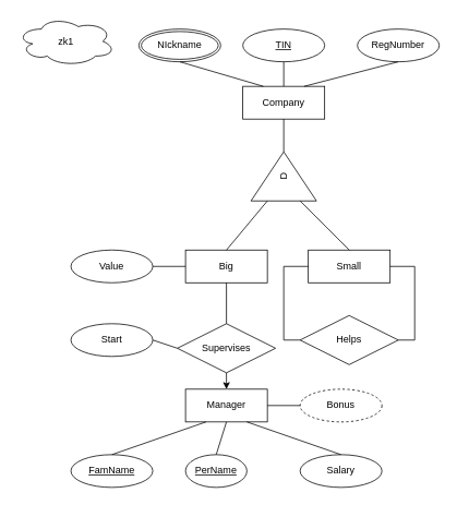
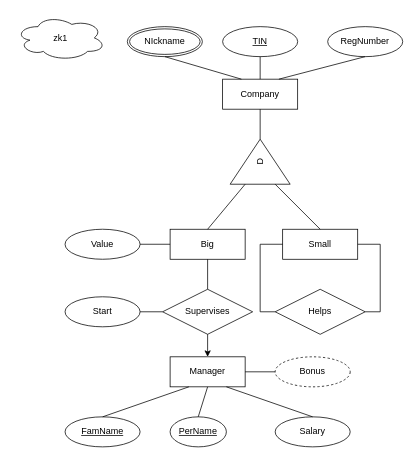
  <mxCell id="0" />
  <mxCell id="1" parent="0" />
  <mxCell id="2" value="Company" style="whiteSpace=wrap;html=1;align=center;" parent="1" vertex="1"><mxGeometry x="296" y="105" width="100" height="40" as="geometry" /></mxCell>
  <mxCell id="3" value="Value" style="ellipse;whiteSpace=wrap;html=1;align=center;" parent="1" vertex="1"><mxGeometry x="86" y="305" width="100" height="40" as="geometry" /></mxCell>
  <mxCell id="4" value="NIckname" style="ellipse;shape=doubleEllipse;margin=3;whiteSpace=wrap;html=1;align=center;" parent="1" vertex="1"><mxGeometry x="169" y="35" width="100" height="40" as="geometry" /></mxCell>
  <mxCell id="5" value="TIN" style="ellipse;whiteSpace=wrap;html=1;align=center;fontStyle=4;" parent="1" vertex="1"><mxGeometry x="296" y="35" width="100" height="40" as="geometry" /></mxCell>
  <mxCell id="6" value="D" style="triangle;whiteSpace=wrap;html=1;rotation=-90;" parent="1" vertex="1"><mxGeometry x="316" y="175" width="60" height="80" as="geometry" /></mxCell>
  <mxCell id="7" value="Big" style="whiteSpace=wrap;html=1;align=center;" parent="1" vertex="1"><mxGeometry x="226" y="305" width="100" height="40" as="geometry" /></mxCell>
  <mxCell id="8" value="Small" style="whiteSpace=wrap;html=1;align=center;" parent="1" vertex="1"><mxGeometry x="376" y="305" width="100" height="40" as="geometry" /></mxCell>
  <mxCell id="9" value="" style="endArrow=none;html=1;entryX=1;entryY=0.5;entryDx=0;entryDy=0;exitX=0;exitY=0.5;exitDx=0;exitDy=0;" parent="1" source="7" target="3" edge="1"><mxGeometry width="50" height="50" relative="1" as="geometry"><mxPoint x="136" y="365" as="sourcePoint" /><mxPoint x="186" y="315" as="targetPoint" /></mxGeometry></mxCell>
  <mxCell id="10" value="Helps" style="shape=rhombus;perimeter=rhombusPerimeter;whiteSpace=wrap;html=1;align=center;" parent="1" vertex="1"><mxGeometry x="366" y="385" width="120" height="60" as="geometry" /></mxCell>
  <mxCell id="11" value="" style="endArrow=none;html=1;entryX=1;entryY=0.5;entryDx=0;entryDy=0;rounded=0;" parent="1" source="10" target="8" edge="1"><mxGeometry width="50" height="50" relative="1" as="geometry"><mxPoint x="506" y="465" as="sourcePoint" /><mxPoint x="646" y="375" as="targetPoint" /><Array as="points"><mxPoint x="506" y="415" /><mxPoint x="506" y="325" /></Array></mxGeometry></mxCell>
  <mxCell id="12" value="" style="endArrow=none;html=1;exitX=0;exitY=0.5;exitDx=0;exitDy=0;entryX=0;entryY=0.5;entryDx=0;entryDy=0;rounded=0;" parent="1" source="10" target="8" edge="1"><mxGeometry width="50" height="50" relative="1" as="geometry"><mxPoint x="316" y="425" as="sourcePoint" /><mxPoint x="346" y="315" as="targetPoint" /><Array as="points"><mxPoint x="346" y="415" /><mxPoint x="346" y="325" /></Array></mxGeometry></mxCell>
  <mxCell id="13" value="Manager" style="whiteSpace=wrap;html=1;align=center;" parent="1" vertex="1"><mxGeometry x="226" y="475" width="100" height="40" as="geometry" /></mxCell>
  <mxCell id="14" value="RegNumber" style="ellipse;whiteSpace=wrap;html=1;align=center;" parent="1" vertex="1"><mxGeometry x="436" y="35" width="100" height="40" as="geometry" /></mxCell>
  <mxCell id="15" value="FamName" style="ellipse;whiteSpace=wrap;html=1;align=center;fontStyle=4;" parent="1" vertex="1"><mxGeometry x="86" y="555" width="100" height="40" as="geometry" /></mxCell>
  <mxCell id="16" value="Salary" style="ellipse;whiteSpace=wrap;html=1;align=center;" parent="1" vertex="1"><mxGeometry x="366" y="555" width="100" height="40" as="geometry" /></mxCell>
  <mxCell id="17" value="PerName" style="ellipse;whiteSpace=wrap;html=1;align=center;fontStyle=4;" parent="1" vertex="1"><mxGeometry x="226" y="555" width="75" height="40" as="geometry" /></mxCell>
  <mxCell id="18" value="" style="endArrow=none;html=1;entryX=0.25;entryY=1;entryDx=0;entryDy=0;exitX=0.5;exitY=0;exitDx=0;exitDy=0;" parent="1" source="15" target="13" edge="1"><mxGeometry width="50" height="50" relative="1" as="geometry"><mxPoint x="166" y="570" as="sourcePoint" /><mxPoint x="251" y="540" as="targetPoint" /></mxGeometry></mxCell>
  <mxCell id="19" value="" style="endArrow=none;html=1;exitX=0.5;exitY=0;exitDx=0;exitDy=0;entryX=0.5;entryY=1;entryDx=0;entryDy=0;" parent="1" source="17" target="13" edge="1"><mxGeometry width="50" height="50" relative="1" as="geometry"><mxPoint x="356" y="470" as="sourcePoint" /><mxPoint x="276" y="540" as="targetPoint" /></mxGeometry></mxCell>
  <mxCell id="20" value="" style="endArrow=none;html=1;entryX=0.75;entryY=1;entryDx=0;entryDy=0;exitX=0.5;exitY=0;exitDx=0;exitDy=0;" parent="1" source="16" target="13" edge="1"><mxGeometry width="50" height="50" relative="1" as="geometry"><mxPoint x="296" y="770" as="sourcePoint" /><mxPoint x="301" y="540" as="targetPoint" /></mxGeometry></mxCell>
- <mxCell id="21" value="Supervises" style="shape=rhombus;perimeter=rhombusPerimeter;whiteSpace=wrap;html=1;align=center;" parent="1" vertex="1"><mxGeometry x="216" y="395" width="120" height="60" as="geometry" /></mxCell>
+ <mxCell id="21" value="Supervises" style="shape=rhombus;perimeter=rhombusPerimeter;whiteSpace=wrap;html=1;align=center;" parent="1" vertex="1"><mxGeometry x="216" y="385" width="120" height="60" as="geometry" /></mxCell>
  <mxCell id="22" value="Start" style="ellipse;whiteSpace=wrap;html=1;align=center;" parent="1" vertex="1"><mxGeometry x="86" y="395" width="100" height="40" as="geometry" /></mxCell>
  <mxCell id="23" value="" style="endArrow=none;html=1;exitX=1;exitY=0.5;exitDx=0;exitDy=0;entryX=0;entryY=0.5;entryDx=0;entryDy=0;" parent="1" source="22" target="21" edge="1"><mxGeometry width="50" height="50" relative="1" as="geometry"><mxPoint x="166" y="365" as="sourcePoint" /><mxPoint x="216" y="315" as="targetPoint" /></mxGeometry></mxCell>
  <mxCell id="24" value="" style="endArrow=none;html=1;entryX=0.5;entryY=1;entryDx=0;entryDy=0;exitX=1;exitY=0.5;exitDx=0;exitDy=0;" parent="1" source="6" target="2" edge="1"><mxGeometry width="50" height="50" relative="1" as="geometry"><mxPoint x="416" y="255" as="sourcePoint" /><mxPoint x="466" y="205" as="targetPoint" /></mxGeometry></mxCell>
  <mxCell id="25" value="" style="endArrow=none;html=1;entryX=0;entryY=0.25;entryDx=0;entryDy=0;exitX=0.5;exitY=0;exitDx=0;exitDy=0;" parent="1" source="7" target="6" edge="1"><mxGeometry width="50" height="50" relative="1" as="geometry"><mxPoint x="466" y="265" as="sourcePoint" /><mxPoint x="516" y="215" as="targetPoint" /></mxGeometry></mxCell>
  <mxCell id="26" value="" style="endArrow=none;html=1;entryX=0.5;entryY=0;entryDx=0;entryDy=0;exitX=0;exitY=0.75;exitDx=0;exitDy=0;" parent="1" source="6" target="8" edge="1"><mxGeometry width="50" height="50" relative="1" as="geometry"><mxPoint x="396" y="245" as="sourcePoint" /><mxPoint x="446" y="195" as="targetPoint" /></mxGeometry></mxCell>
  <mxCell id="27" value="" style="endArrow=none;html=1;entryX=0.5;entryY=1;entryDx=0;entryDy=0;exitX=0.75;exitY=0;exitDx=0;exitDy=0;" parent="1" source="2" target="14" edge="1"><mxGeometry width="50" height="50" relative="1" as="geometry"><mxPoint x="456" y="225" as="sourcePoint" /><mxPoint x="506" y="175" as="targetPoint" /></mxGeometry></mxCell>
  <mxCell id="28" value="" style="endArrow=none;html=1;entryX=0.5;entryY=1;entryDx=0;entryDy=0;exitX=0.5;exitY=0;exitDx=0;exitDy=0;" parent="1" source="2" target="5" edge="1"><mxGeometry width="50" height="50" relative="1" as="geometry"><mxPoint x="126" y="225" as="sourcePoint" /><mxPoint x="176" y="175" as="targetPoint" /></mxGeometry></mxCell>
  <mxCell id="29" value="" style="endArrow=none;html=1;entryX=0.5;entryY=1;entryDx=0;entryDy=0;exitX=0.25;exitY=0;exitDx=0;exitDy=0;" parent="1" source="2" target="4" edge="1"><mxGeometry width="50" height="50" relative="1" as="geometry"><mxPoint x="146" y="205" as="sourcePoint" /><mxPoint x="196" y="155" as="targetPoint" /></mxGeometry></mxCell>
  <mxCell id="30" value="" style="endArrow=classic;html=1;entryX=0.5;entryY=0;entryDx=0;entryDy=0;exitX=0.5;exitY=1;exitDx=0;exitDy=0;" parent="1" source="21" target="13" edge="1"><mxGeometry width="50" height="50" relative="1" as="geometry"><mxPoint x="126" y="515" as="sourcePoint" /><mxPoint x="176" y="465" as="targetPoint" /></mxGeometry></mxCell>
  <mxCell id="31" value="" style="endArrow=none;html=1;entryX=0.5;entryY=1;entryDx=0;entryDy=0;exitX=0.5;exitY=0;exitDx=0;exitDy=0;" parent="1" source="21" target="7" edge="1"><mxGeometry width="50" height="50" relative="1" as="geometry"><mxPoint x="196" y="775" as="sourcePoint" /><mxPoint x="246" y="725" as="targetPoint" /></mxGeometry></mxCell>
  <mxCell id="32" value="zk1" style="ellipse;shape=cloud;whiteSpace=wrap;html=1;" parent="1" vertex="1"><mxGeometry x="20" y="20" width="120" height="60" as="geometry" /></mxCell>
  <mxCell id="33" value="Bonus" style="ellipse;whiteSpace=wrap;html=1;align=center;dashed=1;" vertex="1" parent="1"><mxGeometry x="366" y="475" width="100" height="40" as="geometry" /></mxCell>
  <mxCell id="34" value="" style="endArrow=none;html=1;entryX=0;entryY=0.5;entryDx=0;entryDy=0;exitX=1;exitY=0.5;exitDx=0;exitDy=0;" edge="1" parent="1" source="13" target="33"><mxGeometry width="50" height="50" relative="1" as="geometry"><mxPoint x="236" y="765" as="sourcePoint" /><mxPoint x="286" y="715" as="targetPoint" /></mxGeometry></mxCell>
